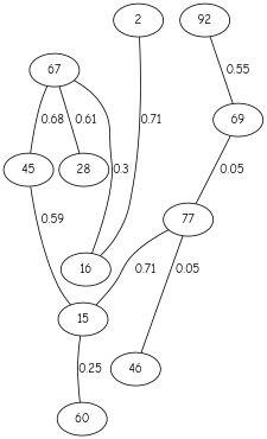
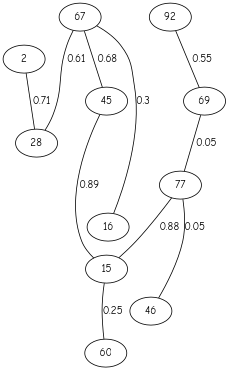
  strict graph {
    fontname="Comic Neue"
    node [fontname="Comic Neue"]
    edge [fontname="Comic Neue"]
    n1 [label=28]
    2
    67
    n4 [label=45]
    16
    15
    n7 [label=92]
    69
    77
    46
    60
-   2 -- 16 [label=0.71 weight=0.71330798165551]
+   2 -- n1 [label=0.71 weight=0.71330798165551]
    67 -- n1 [label=0.61 weight=0.6060969486469074]
    67 -- n4 [label=0.68 weight=0.6755861961273326]
    67 -- 16 [label=0.3 weight=0.0016841300381341684]
-   n4 -- 15 [label=0.59 weight=0.88794146195949]
+   n4 -- 15 [label=0.89 weight=0.88794146195949]
    15 -- 60 [label=0.25 weight=0.24728969116938715]
    n7 -- 69 [label=0.55 weight=0.5534087073297778]
    69 -- 77 [label=0.05 weight=0.05421508666992314]
-   77 -- 15 [label=0.71 weight=0.8796417518764285]
+   77 -- 15 [label=0.88 weight=0.8796417518764285]
    77 -- 46 [label=0.05 weight=0.8639931871055934]
  }
